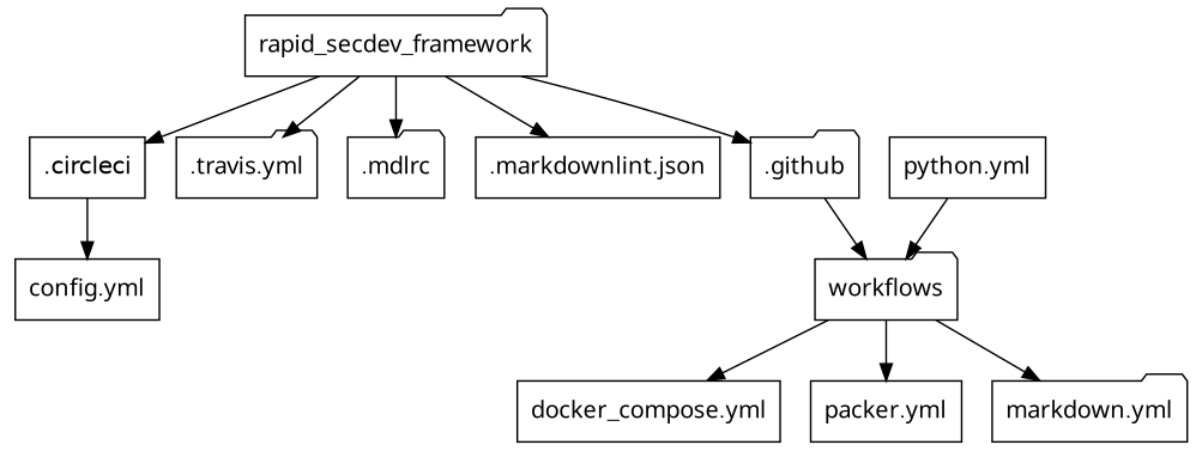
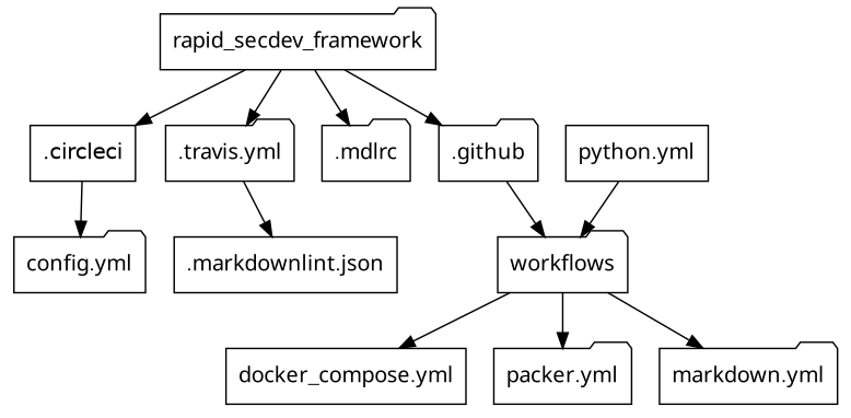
  digraph {
    node [fontname=Symbol fontsize=14 shape=folder]
    edge [fontname=Symbol fontsize=10]
    n1 [label=rapid_secdev_framework]
    n2 [label=".github"]
    n3 [fontname=Helvetica label=".circleci" shape=box]
    n4 [label=".travis.yml"]
    n5 [label=".mdlrc"]
    n6 [label=".markdownlint.json" shape=box]
    n7 [label=workflows]
-   n8 [label="config.yml" shape=box]
+   n8 [label="config.yml"]
    n9 [label="docker_compose.yml" shape=box]
-   n10 [label="packer.yml" shape=box]
+   n10 [label="packer.yml"]
    n11 [label="markdown.yml"]
    n12 [label="python.yml" shape=box]
    n1 -> n2
    n1 -> n3
    n1 -> n4
    n1 -> n5
-   n1 -> n6
+   n4 -> n6
    n2 -> n7
    n3 -> n8
    n7 -> n9
    n7 -> n10
    n7 -> n11
    n12 -> n7
  }
